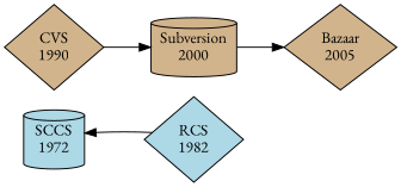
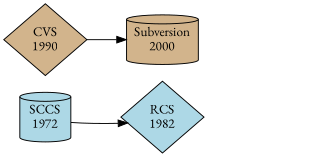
  digraph {
    fontname="EB Garamond"
    rankdir=LR
    node [fillcolor=tan fontname="EB Garamond" shape=diamond style=filled]
    edge [fontname="EB Garamond"]
    "SCCS\n1972" [fillcolor=lightblue shape=cylinder]
    "RCS\n1982" [fillcolor=lightblue]
    "Subversion\n2000" [shape=cylinder]
    "CVS\n1990"
-   "Bazaar\n2005"
-   "RCS\n1982" -> "SCCS\n1972"
-   "Subversion\n2000" -> "Bazaar\n2005"
+   "SCCS\n1972" -> "RCS\n1982"
    "CVS\n1990" -> "Subversion\n2000"
  }
